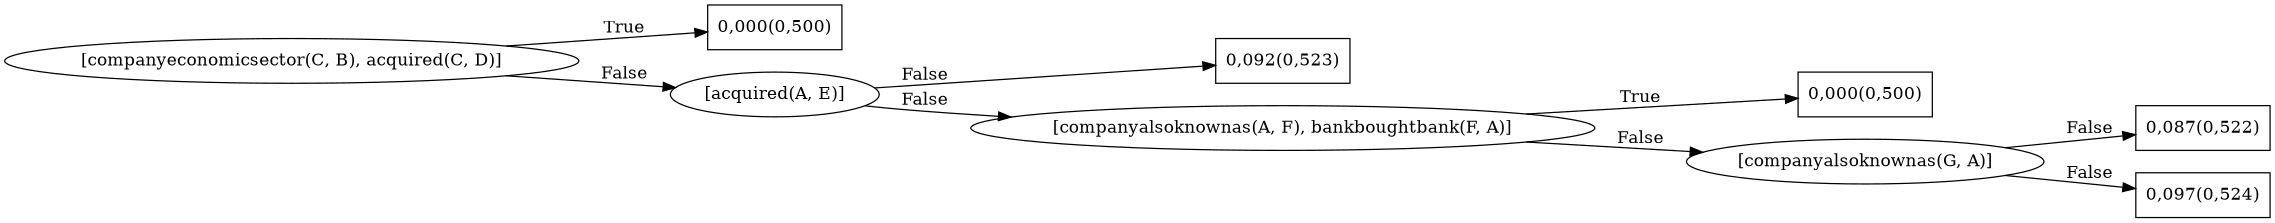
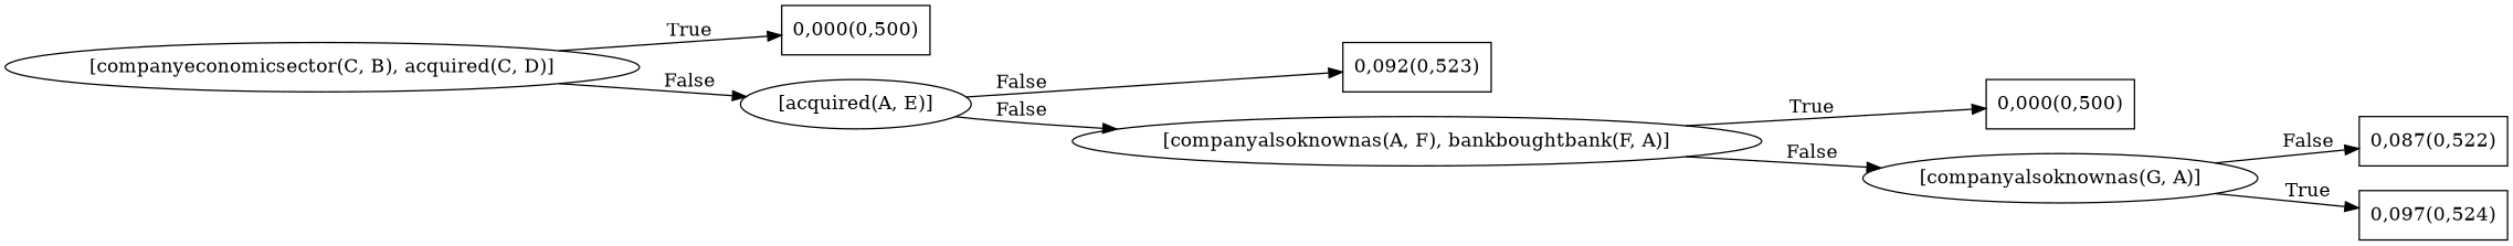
  digraph {
    rankdir=LR
    node [shape=box]
    n1 [label="[companyeconomicsector(C, B), acquired(C, D)]" shape=""]
    n2 [label="0,000(0,500)"]
    n3 [label="[acquired(A, E)]" shape=""]
    n4 [label="0,092(0,523)"]
    n5 [label="[companyalsoknownas(A, F), bankboughtbank(F, A)]" shape=""]
    n6 [label="0,000(0,500)"]
    n7 [label="[companyalsoknownas(G, A)]" shape=""]
    n8 [label="0,087(0,522)"]
    n9 [label="0,097(0,524)"]
    n1 -> n2 [label=True]
    n1 -> n3 [label=False]
    n3 -> n4 [label=False]
    n3 -> n5 [label=False]
    n5 -> n6 [label=True]
    n5 -> n7 [label=False]
    n7 -> n8 [label=False]
-   n7 -> n9 [label=False]
+   n7 -> n9 [label=True]
  }
